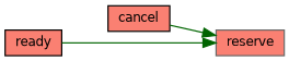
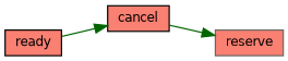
  digraph {
    rankdir=RL
    node [color=black fillcolor=salmon fontname=Helvetica fontsize=10 shape=record style=filled]
    edge [color=darkgreen dir=back fontname=Helvetica fontsize=10 labelfontname=Helvetica labelfontsize=10 style=solid]
    n1 [fontcolor=black height=0.2 label=cancel width=0.4]
    n2 [height=0.2 label=ready width=0.4]
    n3 [color=gray40 height=0.2 label=reserve width=0.4]
-   n3 -> n2
+   n1 -> n2
    n3 -> n1
  }
